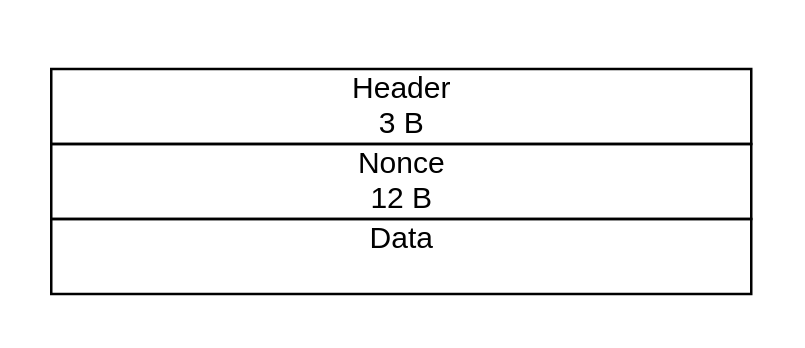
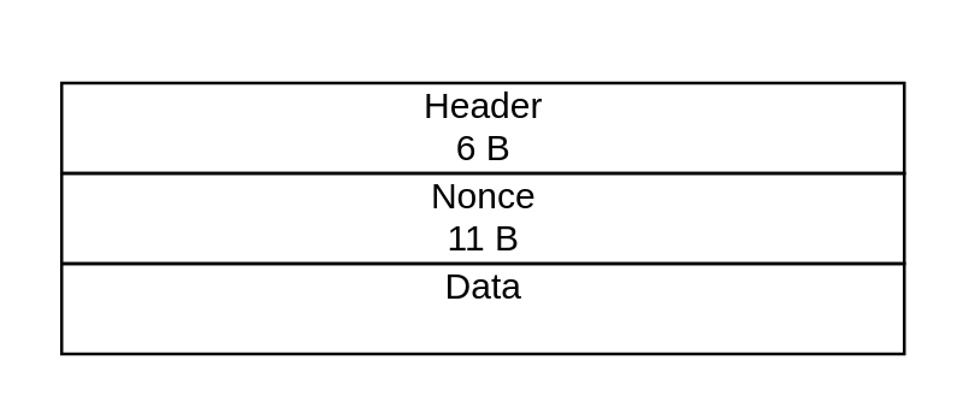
  <mxCell id="0" />
  <mxCell id="1" parent="0" />
  <mxCell id="2" value="" style="group" parent="1" vertex="1" connectable="0"><mxGeometry x="20" y="20" width="280" height="77" as="geometry" /></mxCell>
  <mxCell id="3" value="" style="rounded=0;whiteSpace=wrap;html=1;fillColor=none;" parent="2" vertex="1"><mxGeometry y="7" width="280" height="30" as="geometry" /></mxCell>
  <mxCell id="4" value="&lt;span style=&quot;&quot;&gt;Header&lt;br&gt;&lt;/span&gt;" style="text;html=1;align=center;verticalAlign=middle;resizable=0;points=[];autosize=1;strokeColor=none;fillColor=none;" parent="2" vertex="1"><mxGeometry x="110" width="60" height="30" as="geometry" /></mxCell>
- <mxCell id="5" value="3 B" style="text;html=1;align=center;verticalAlign=middle;resizable=0;points=[];autosize=1;strokeColor=none;fillColor=none;" parent="2" vertex="1"><mxGeometry x="119.997" y="14" width="40" height="30" as="geometry" /></mxCell>
+ <mxCell id="5" value="6 B" style="text;html=1;align=center;verticalAlign=middle;resizable=0;points=[];autosize=1;strokeColor=none;fillColor=none;" parent="2" vertex="1"><mxGeometry x="119.997" y="14" width="40" height="30" as="geometry" /></mxCell>
  <mxCell id="6" value="" style="group" parent="2" vertex="1" connectable="0"><mxGeometry y="60" width="280" height="37" as="geometry" /></mxCell>
  <mxCell id="7" value="" style="rounded=0;whiteSpace=wrap;html=1;fillColor=none;" parent="6" vertex="1"><mxGeometry y="7" width="280" height="30" as="geometry" /></mxCell>
  <mxCell id="8" value="&lt;span style=&quot;&quot;&gt;Data&lt;br&gt;&lt;/span&gt;" style="text;html=1;align=center;verticalAlign=middle;resizable=0;points=[];autosize=1;strokeColor=none;fillColor=none;" parent="6" vertex="1"><mxGeometry x="115" width="50" height="30" as="geometry" /></mxCell>
  <mxCell id="9" value="" style="group" parent="2" vertex="1" connectable="0"><mxGeometry y="30" width="280" height="47" as="geometry" /></mxCell>
  <mxCell id="10" value="" style="rounded=0;whiteSpace=wrap;html=1;fillColor=none;" parent="9" vertex="1"><mxGeometry y="7" width="280" height="30" as="geometry" /></mxCell>
  <mxCell id="11" value="&lt;span style=&quot;&quot;&gt;Nonce&lt;br&gt;&lt;/span&gt;" style="text;html=1;align=center;verticalAlign=middle;resizable=0;points=[];autosize=1;strokeColor=none;fillColor=none;" parent="9" vertex="1"><mxGeometry x="110" width="60" height="30" as="geometry" /></mxCell>
- <mxCell id="12" value="12 B" style="text;html=1;align=center;verticalAlign=middle;resizable=0;points=[];autosize=1;strokeColor=none;fillColor=none;" parent="9" vertex="1"><mxGeometry x="114.997" y="14" width="50" height="30" as="geometry" /></mxCell>
+ <mxCell id="12" value="11 B" style="text;html=1;align=center;verticalAlign=middle;resizable=0;points=[];autosize=1;strokeColor=none;fillColor=none;" parent="9" vertex="1"><mxGeometry x="114.997" y="14" width="50" height="30" as="geometry" /></mxCell>
